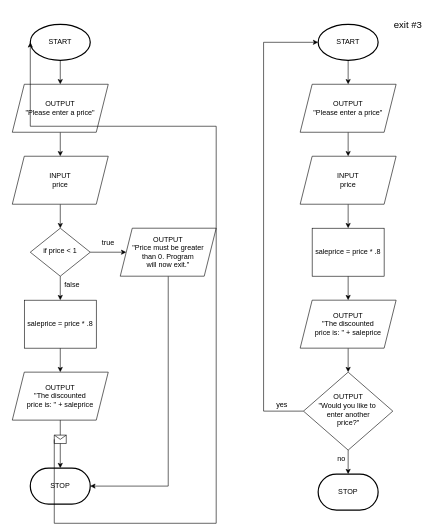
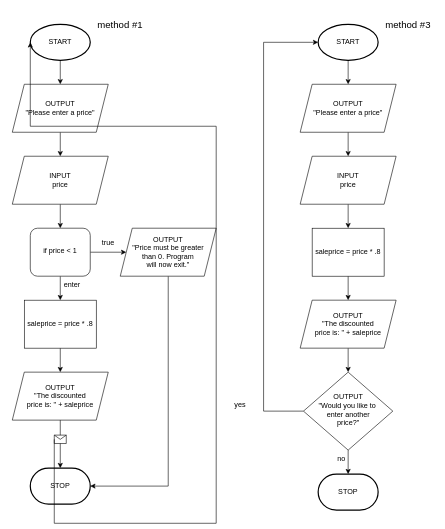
  <mxCell id="0" />
  <mxCell id="1" parent="0" />
  <mxCell id="2" style="edgeStyle=orthogonalEdgeStyle;rounded=0;orthogonalLoop=1;jettySize=auto;html=1;exitX=0.5;exitY=1;exitDx=0;exitDy=0;entryX=0.5;entryY=0;entryDx=0;entryDy=0;" edge="1" parent="1" source="4" target="10"><mxGeometry relative="1" as="geometry" /></mxCell>
  <mxCell id="3" style="edgeStyle=orthogonalEdgeStyle;rounded=0;orthogonalLoop=1;jettySize=auto;html=1;entryX=0;entryY=0.5;entryDx=0;entryDy=0;fontSize=12;" edge="1" parent="1" source="4" target="14"><mxGeometry relative="1" as="geometry" /></mxCell>
- <mxCell id="4" value="if price &amp;lt; 1" style="rhombus;whiteSpace=wrap;html=1;shadow=0;fontFamily=Helvetica;fontSize=12;align=center;strokeWidth=1;spacing=6;spacingTop=-4;" parent="1" vertex="1"><mxGeometry x="50" y="380" width="100" height="80" as="geometry" /></mxCell>
+ <mxCell id="4" value="if price &amp;lt; 1" style="whiteSpace=wrap;html=1;shadow=0;fontFamily=Helvetica;fontSize=12;align=center;strokeWidth=1;spacing=6;spacingTop=-4;rounded=1;" parent="1" vertex="1"><mxGeometry x="50" y="380" width="100" height="80" as="geometry" /></mxCell>
  <mxCell id="5" style="edgeStyle=orthogonalEdgeStyle;rounded=0;orthogonalLoop=1;jettySize=auto;html=1;entryX=0.5;entryY=0;entryDx=0;entryDy=0;" edge="1" parent="1" source="6" target="8"><mxGeometry relative="1" as="geometry" /></mxCell>
  <mxCell id="6" value="OUTPUT&lt;br&gt;&quot;Please enter a price&quot;" style="shape=parallelogram;perimeter=parallelogramPerimeter;whiteSpace=wrap;html=1;fixedSize=1;" vertex="1" parent="1"><mxGeometry x="20" y="140" width="160" height="80" as="geometry" /></mxCell>
  <mxCell id="7" style="edgeStyle=orthogonalEdgeStyle;rounded=0;orthogonalLoop=1;jettySize=auto;html=1;entryX=0.5;entryY=0;entryDx=0;entryDy=0;" edge="1" parent="1" source="8" target="4"><mxGeometry relative="1" as="geometry" /></mxCell>
  <mxCell id="8" value="INPUT&lt;br&gt;price" style="shape=parallelogram;perimeter=parallelogramPerimeter;whiteSpace=wrap;html=1;fixedSize=1;" vertex="1" parent="1"><mxGeometry x="20" y="260" width="160" height="80" as="geometry" /></mxCell>
  <mxCell id="9" style="edgeStyle=orthogonalEdgeStyle;rounded=0;orthogonalLoop=1;jettySize=auto;html=1;entryX=0.5;entryY=0;entryDx=0;entryDy=0;fontSize=12;" edge="1" parent="1" source="10" target="11"><mxGeometry relative="1" as="geometry" /></mxCell>
  <mxCell id="10" value="saleprice = price * .8" style="rounded=0;whiteSpace=wrap;html=1;" vertex="1" parent="1"><mxGeometry x="40" y="500" width="120" height="80" as="geometry" /></mxCell>
  <mxCell id="11" value="OUTPUT&lt;br&gt;&quot;The discounted &lt;br&gt;price is: &quot; + saleprice" style="shape=parallelogram;perimeter=parallelogramPerimeter;whiteSpace=wrap;html=1;fixedSize=1;" vertex="1" parent="1"><mxGeometry x="20" y="620" width="160" height="80" as="geometry" /></mxCell>
- <mxCell id="12" value="false" style="text;html=1;strokeColor=none;fillColor=none;align=center;verticalAlign=middle;whiteSpace=wrap;rounded=0;" vertex="1" parent="1"><mxGeometry x="90" y="460" width="60" height="30" as="geometry" /></mxCell>
+ <mxCell id="12" value="enter" style="text;html=1;strokeColor=none;fillColor=none;align=center;verticalAlign=middle;whiteSpace=wrap;rounded=0;" vertex="1" parent="1"><mxGeometry x="90" y="460" width="60" height="30" as="geometry" /></mxCell>
  <mxCell id="13" style="edgeStyle=orthogonalEdgeStyle;rounded=0;orthogonalLoop=1;jettySize=auto;html=1;entryX=1;entryY=0.5;entryDx=0;entryDy=0;entryPerimeter=0;fontSize=12;" edge="1" parent="1" source="14" target="15"><mxGeometry relative="1" as="geometry"><Array as="points"><mxPoint x="280" y="810" /></Array></mxGeometry></mxCell>
  <mxCell id="14" value="OUTPUT&lt;br&gt;&quot;Price must be greater &lt;br&gt;than 0. Program &lt;br&gt;will now exit.&quot;" style="shape=parallelogram;perimeter=parallelogramPerimeter;whiteSpace=wrap;html=1;fixedSize=1;" vertex="1" parent="1"><mxGeometry x="200" y="380" width="160" height="80" as="geometry" /></mxCell>
  <mxCell id="15" value="STOP" style="strokeWidth=2;html=1;shape=mxgraph.flowchart.terminator;whiteSpace=wrap;" vertex="1" parent="1"><mxGeometry x="50" y="780" width="100" height="60" as="geometry" /></mxCell>
  <mxCell id="16" style="edgeStyle=orthogonalEdgeStyle;rounded=0;orthogonalLoop=1;jettySize=auto;html=1;entryX=0.5;entryY=0;entryDx=0;entryDy=0;fontSize=12;" edge="1" parent="1" source="17" target="6"><mxGeometry relative="1" as="geometry" /></mxCell>
  <mxCell id="17" value="START" style="strokeWidth=2;html=1;shape=mxgraph.flowchart.start_1;whiteSpace=wrap;" vertex="1" parent="1"><mxGeometry x="50" y="40" width="100" height="60" as="geometry" /></mxCell>
  <mxCell id="18" value="" style="endArrow=classic;html=1;rounded=0;exitX=0.5;exitY=1;exitDx=0;exitDy=0;entryX=0.5;entryY=0;entryDx=0;entryDy=0;entryPerimeter=0;" edge="1" parent="1" source="11" target="15"><mxGeometry relative="1" as="geometry"><mxPoint x="10" y="760" as="sourcePoint" /><mxPoint x="110" y="760" as="targetPoint" /></mxGeometry></mxCell>
  <mxCell id="19" value="" style="shape=message;html=1;outlineConnect=0;" vertex="1" parent="18"><mxGeometry width="20" height="14" relative="1" as="geometry"><mxPoint x="-10" y="-15" as="offset" /></mxGeometry></mxCell>
  <mxCell id="20" style="edgeStyle=orthogonalEdgeStyle;rounded=0;orthogonalLoop=1;jettySize=auto;html=1;exitX=0;exitY=0.5;exitDx=0;exitDy=0;entryX=0;entryY=0.5;entryDx=0;entryDy=0;entryPerimeter=0;fontSize=12;" edge="1" parent="18" source="19" target="17"><mxGeometry relative="1" as="geometry"><Array as="points"><mxPoint x="360" y="872" /><mxPoint x="360" y="210" /></Array></mxGeometry></mxCell>
+ <mxCell id="21" value="method #1" style="text;html=1;strokeColor=none;fillColor=none;align=center;verticalAlign=middle;whiteSpace=wrap;rounded=0;fontSize=16;" vertex="1" parent="1"><mxGeometry x="160" y="20" width="80" height="40" as="geometry" /></mxCell>
  <mxCell id="22" style="edgeStyle=orthogonalEdgeStyle;rounded=0;orthogonalLoop=1;jettySize=auto;html=1;entryX=0.5;entryY=0;entryDx=0;entryDy=0;" edge="1" source="23" target="25" parent="1"><mxGeometry relative="1" as="geometry" /></mxCell>
  <mxCell id="23" value="OUTPUT&lt;br&gt;&quot;Please enter a price&quot;" style="shape=parallelogram;perimeter=parallelogramPerimeter;whiteSpace=wrap;html=1;fixedSize=1;" vertex="1" parent="1"><mxGeometry x="500" y="140" width="160" height="80" as="geometry" /></mxCell>
  <mxCell id="24" style="edgeStyle=orthogonalEdgeStyle;rounded=0;orthogonalLoop=1;jettySize=auto;html=1;exitX=0.5;exitY=1;exitDx=0;exitDy=0;entryX=0.5;entryY=0;entryDx=0;entryDy=0;fontSize=16;" edge="1" parent="1" source="25" target="27"><mxGeometry relative="1" as="geometry" /></mxCell>
  <mxCell id="25" value="INPUT&lt;br&gt;price" style="shape=parallelogram;perimeter=parallelogramPerimeter;whiteSpace=wrap;html=1;fixedSize=1;" vertex="1" parent="1"><mxGeometry x="500" y="260" width="160" height="80" as="geometry" /></mxCell>
  <mxCell id="26" style="edgeStyle=orthogonalEdgeStyle;rounded=0;orthogonalLoop=1;jettySize=auto;html=1;exitX=0.5;exitY=1;exitDx=0;exitDy=0;entryX=0.5;entryY=0;entryDx=0;entryDy=0;" edge="1" source="27" target="29" parent="1"><mxGeometry relative="1" as="geometry" /></mxCell>
  <mxCell id="27" value="saleprice = price * .8" style="rounded=0;whiteSpace=wrap;html=1;" vertex="1" parent="1"><mxGeometry x="520" y="380" width="120" height="80" as="geometry" /></mxCell>
  <mxCell id="28" style="edgeStyle=orthogonalEdgeStyle;rounded=0;orthogonalLoop=1;jettySize=auto;html=1;exitX=0.5;exitY=1;exitDx=0;exitDy=0;entryX=0.5;entryY=0;entryDx=0;entryDy=0;fontSize=12;" edge="1" parent="1" source="29" target="36"><mxGeometry relative="1" as="geometry" /></mxCell>
  <mxCell id="29" value="OUTPUT&lt;br&gt;&quot;The discounted &lt;br&gt;price is: &quot; + saleprice" style="shape=parallelogram;perimeter=parallelogramPerimeter;whiteSpace=wrap;html=1;fixedSize=1;" vertex="1" parent="1"><mxGeometry x="500" y="500" width="160" height="80" as="geometry" /></mxCell>
  <mxCell id="30" value="STOP" style="strokeWidth=2;html=1;shape=mxgraph.flowchart.terminator;whiteSpace=wrap;" vertex="1" parent="1"><mxGeometry x="530" y="790" width="100" height="60" as="geometry" /></mxCell>
  <mxCell id="31" style="edgeStyle=orthogonalEdgeStyle;rounded=0;orthogonalLoop=1;jettySize=auto;html=1;exitX=0.5;exitY=1;exitDx=0;exitDy=0;exitPerimeter=0;entryX=0.5;entryY=0;entryDx=0;entryDy=0;fontSize=12;" edge="1" parent="1" source="32" target="23"><mxGeometry relative="1" as="geometry" /></mxCell>
  <mxCell id="32" value="START" style="strokeWidth=2;html=1;shape=mxgraph.flowchart.start_1;whiteSpace=wrap;" vertex="1" parent="1"><mxGeometry x="530" y="40" width="100" height="60" as="geometry" /></mxCell>
- <mxCell id="33" value="exit #3" style="text;html=1;strokeColor=none;fillColor=none;align=center;verticalAlign=middle;whiteSpace=wrap;rounded=0;fontSize=16;" vertex="1" parent="1"><mxGeometry x="640" y="20" width="80" height="40" as="geometry" /></mxCell>
+ <mxCell id="33" value="method #3" style="text;html=1;strokeColor=none;fillColor=none;align=center;verticalAlign=middle;whiteSpace=wrap;rounded=0;fontSize=16;" vertex="1" parent="1"><mxGeometry x="640" y="20" width="80" height="40" as="geometry" /></mxCell>
  <mxCell id="34" style="edgeStyle=orthogonalEdgeStyle;rounded=0;orthogonalLoop=1;jettySize=auto;html=1;entryX=0.5;entryY=0;entryDx=0;entryDy=0;entryPerimeter=0;fontSize=12;" edge="1" parent="1" source="36" target="30"><mxGeometry relative="1" as="geometry" /></mxCell>
  <mxCell id="35" style="edgeStyle=orthogonalEdgeStyle;rounded=0;orthogonalLoop=1;jettySize=auto;html=1;exitX=0;exitY=0.5;exitDx=0;exitDy=0;entryX=0;entryY=0.5;entryDx=0;entryDy=0;entryPerimeter=0;fontSize=12;" edge="1" parent="1" source="36" target="32"><mxGeometry relative="1" as="geometry"><Array as="points"><mxPoint x="439" y="685" /><mxPoint x="439" y="70" /></Array></mxGeometry></mxCell>
  <mxCell id="36" value="OUTPUT&lt;br&gt;&quot;Would you like to&amp;nbsp;&lt;br&gt;enter another&lt;br&gt;price?&quot;" style="rhombus;whiteSpace=wrap;html=1;shadow=0;fontFamily=Helvetica;fontSize=12;align=center;strokeWidth=1;spacing=6;spacingTop=-4;" vertex="1" parent="1"><mxGeometry x="505.5" y="620" width="149" height="130" as="geometry" /></mxCell>
- <mxCell id="37" value="yes" style="text;html=1;strokeColor=none;fillColor=none;align=center;verticalAlign=middle;whiteSpace=wrap;rounded=0;fontSize=12;" vertex="1" parent="1"><mxGeometry x="440" y="660" width="60" height="30" as="geometry" /></mxCell>
+ <mxCell id="37" value="yes" style="text;html=1;strokeColor=none;fillColor=none;align=center;verticalAlign=middle;whiteSpace=wrap;rounded=0;fontSize=12;" vertex="1" parent="1"><mxGeometry x="370" y="660" width="60" height="30" as="geometry" /></mxCell>
  <mxCell id="38" value="no" style="text;html=1;strokeColor=none;fillColor=none;align=center;verticalAlign=middle;whiteSpace=wrap;rounded=0;fontSize=12;" vertex="1" parent="1"><mxGeometry x="539" y="750" width="60" height="30" as="geometry" /></mxCell>
  <mxCell id="39" value="true" style="text;html=1;strokeColor=none;fillColor=none;align=center;verticalAlign=middle;whiteSpace=wrap;rounded=0;fontSize=12;" vertex="1" parent="1"><mxGeometry x="150" y="390" width="60" height="30" as="geometry" /></mxCell>
